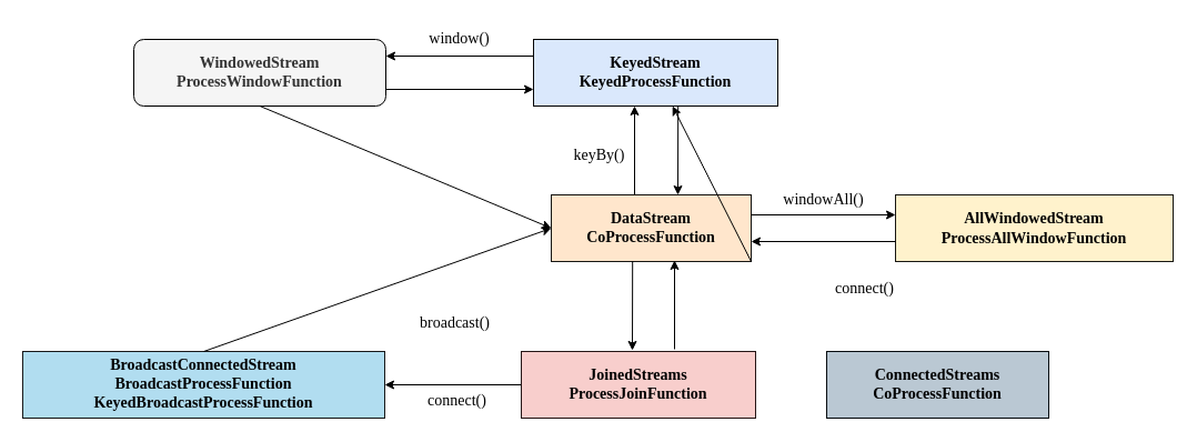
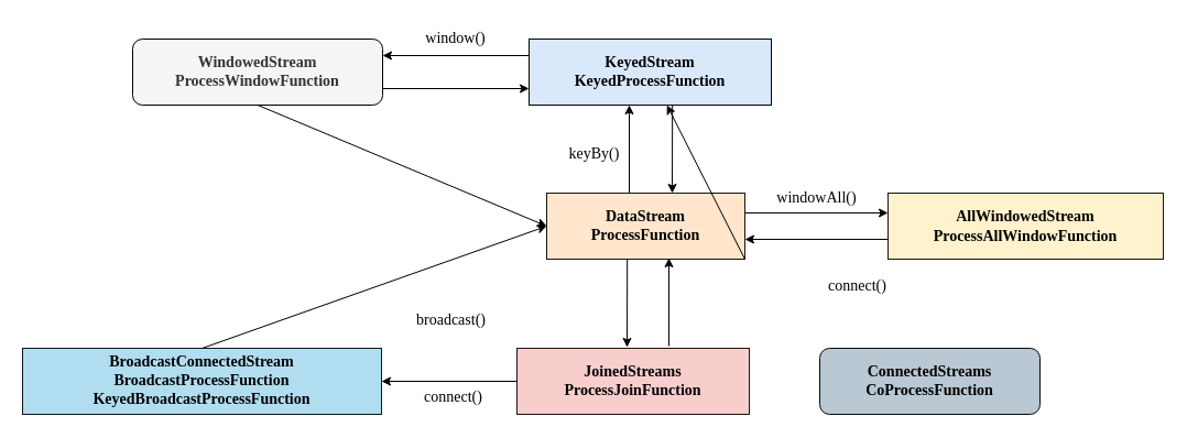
  <mxCell id="0" />
  <mxCell id="1" parent="0" />
- <mxCell id="2" value="&lt;b&gt;&lt;font style=&quot;font-size: 14px;&quot; face=&quot;Verdana&quot;&gt;DataStream&lt;br&gt;CoProcessFunction&lt;br&gt;&lt;/font&gt;&lt;/b&gt;" style="rounded=0;whiteSpace=wrap;html=1;fillColor=#ffe6cc;strokeColor=#161512;" vertex="1" parent="1"><mxGeometry x="496" y="175" width="180" height="60" as="geometry" /></mxCell>
+ <mxCell id="2" value="&lt;b&gt;&lt;font style=&quot;font-size: 14px;&quot; face=&quot;Verdana&quot;&gt;DataStream&lt;br&gt;ProcessFunction&lt;br&gt;&lt;/font&gt;&lt;/b&gt;" style="rounded=0;whiteSpace=wrap;html=1;fillColor=#ffe6cc;strokeColor=#161512;" vertex="1" parent="1"><mxGeometry x="496" y="175" width="180" height="60" as="geometry" /></mxCell>
  <mxCell id="3" style="edgeStyle=orthogonalEdgeStyle;rounded=0;orthogonalLoop=1;jettySize=auto;html=1;exitX=0;exitY=0.25;exitDx=0;exitDy=0;entryX=1;entryY=0.25;entryDx=0;entryDy=0;" edge="1" parent="1" source="4" target="13"><mxGeometry relative="1" as="geometry" /></mxCell>
  <mxCell id="4" value="&lt;b&gt;&lt;font style=&quot;font-size: 14px;&quot; face=&quot;Verdana&quot;&gt;KeyedStream&lt;br&gt;KeyedProcessFunction&lt;br&gt;&lt;/font&gt;&lt;/b&gt;" style="rounded=0;whiteSpace=wrap;html=1;fillColor=#dae8fc;strokeColor=#050505;" vertex="1" parent="1"><mxGeometry x="480" y="35" width="220" height="60" as="geometry" /></mxCell>
  <mxCell id="5" value="" style="endArrow=classic;html=1;rounded=0;exitX=0.25;exitY=0;exitDx=0;exitDy=0;entryX=0.25;entryY=1;entryDx=0;entryDy=0;" edge="1" parent="1"><mxGeometry width="50" height="50" relative="1" as="geometry"><mxPoint x="571" y="175" as="sourcePoint" /><mxPoint x="571" y="95" as="targetPoint" /></mxGeometry></mxCell>
  <mxCell id="6" value="&lt;font face=&quot;Verdana&quot; style=&quot;font-size: 14px;&quot;&gt;keyBy()&lt;/font&gt;" style="text;html=1;align=center;verticalAlign=middle;resizable=0;points=[];autosize=1;strokeColor=none;fillColor=none;" vertex="1" parent="1"><mxGeometry x="499" y="125" width="80" height="30" as="geometry" /></mxCell>
  <mxCell id="7" value="" style="endArrow=classic;html=1;rounded=0;exitX=0.56;exitY=1.06;exitDx=0;exitDy=0;exitPerimeter=0;" edge="1" parent="1"><mxGeometry width="50" height="50" relative="1" as="geometry"><mxPoint x="610.2" y="94.6" as="sourcePoint" /><mxPoint x="610" y="175" as="targetPoint" /></mxGeometry></mxCell>
  <mxCell id="8" value="&lt;b style=&quot;font-size: 14px;&quot;&gt;&lt;font style=&quot;font-size: 14px;&quot; face=&quot;Verdana&quot;&gt;AllWindowedStream&lt;br&gt;&lt;/font&gt;&lt;/b&gt;&lt;b style=&quot;font-size: 14px; font-family: Verdana; background-color: initial;&quot;&gt;ProcessAllWindowFunction&lt;/b&gt;&lt;b style=&quot;font-size: 14px;&quot;&gt;&lt;font style=&quot;font-size: 14px;&quot; face=&quot;Verdana&quot;&gt;&lt;br&gt;&lt;/font&gt;&lt;/b&gt;" style="rounded=0;whiteSpace=wrap;html=1;fillColor=#fff2cc;strokeColor=#171611;" vertex="1" parent="1"><mxGeometry x="806" y="175" width="250" height="60" as="geometry" /></mxCell>
  <mxCell id="9" value="" style="endArrow=classic;html=1;rounded=0;exitX=1;exitY=0.25;exitDx=0;exitDy=0;entryX=0;entryY=0.25;entryDx=0;entryDy=0;" edge="1" parent="1"><mxGeometry width="50" height="50" relative="1" as="geometry"><mxPoint x="676" y="193" as="sourcePoint" /><mxPoint x="806" y="193" as="targetPoint" /></mxGeometry></mxCell>
  <mxCell id="10" value="" style="endArrow=classic;html=1;rounded=0;exitX=0;exitY=0.75;exitDx=0;exitDy=0;entryX=1;entryY=0.75;entryDx=0;entryDy=0;" edge="1" parent="1"><mxGeometry width="50" height="50" relative="1" as="geometry"><mxPoint x="806" y="217" as="sourcePoint" /><mxPoint x="676" y="217" as="targetPoint" /></mxGeometry></mxCell>
  <mxCell id="11" value="&lt;font face=&quot;Verdana&quot; style=&quot;font-size: 14px;&quot;&gt;windowAll()&lt;/font&gt;" style="text;html=1;align=center;verticalAlign=middle;resizable=0;points=[];autosize=1;strokeColor=none;fillColor=none;" vertex="1" parent="1"><mxGeometry x="686" y="165" width="110" height="30" as="geometry" /></mxCell>
  <mxCell id="12" style="edgeStyle=orthogonalEdgeStyle;rounded=0;orthogonalLoop=1;jettySize=auto;html=1;exitX=1;exitY=0.75;exitDx=0;exitDy=0;entryX=0;entryY=0.75;entryDx=0;entryDy=0;" edge="1" parent="1" source="13" target="4"><mxGeometry relative="1" as="geometry" /></mxCell>
  <mxCell id="13" value="&lt;b&gt;&lt;font style=&quot;font-size: 14px;&quot; face=&quot;Verdana&quot;&gt;WindowedStream&lt;br&gt;ProcessWindowFunction&lt;br&gt;&lt;/font&gt;&lt;/b&gt;" style="whiteSpace=wrap;html=1;fillColor=#f5f5f5;strokeColor=#000000;fontColor=#333333;rounded=1;" vertex="1" parent="1"><mxGeometry x="120" y="35" width="227" height="60" as="geometry" /></mxCell>
  <mxCell id="14" value="&lt;font face=&quot;Verdana&quot; style=&quot;font-size: 14px;&quot;&gt;window()&lt;/font&gt;" style="text;html=1;align=center;verticalAlign=middle;resizable=0;points=[];autosize=1;strokeColor=none;fillColor=none;" vertex="1" parent="1"><mxGeometry x="368" y="20" width="90" height="30" as="geometry" /></mxCell>
  <mxCell id="15" style="edgeStyle=orthogonalEdgeStyle;rounded=0;orthogonalLoop=1;jettySize=auto;html=1;exitX=0;exitY=0.5;exitDx=0;exitDy=0;entryX=1;entryY=0.5;entryDx=0;entryDy=0;" edge="1" parent="1" source="16" target="19"><mxGeometry relative="1" as="geometry" /></mxCell>
  <mxCell id="16" value="&lt;b&gt;&lt;font style=&quot;font-size: 14px;&quot; face=&quot;Verdana&quot;&gt;JoinedStreams&lt;br&gt;ProcessJoinFunction&lt;br&gt;&lt;/font&gt;&lt;/b&gt;" style="rounded=0;whiteSpace=wrap;html=1;fillColor=#f8cecc;strokeColor=#241414;" vertex="1" parent="1"><mxGeometry x="469" y="316" width="211" height="60" as="geometry" /></mxCell>
  <mxCell id="17" value="" style="endArrow=classic;html=1;rounded=0;exitX=0.56;exitY=1.06;exitDx=0;exitDy=0;exitPerimeter=0;" edge="1" parent="1"><mxGeometry width="50" height="50" relative="1" as="geometry"><mxPoint x="569.2" y="234.6" as="sourcePoint" /><mxPoint x="569" y="315" as="targetPoint" /></mxGeometry></mxCell>
  <mxCell id="18" value="" style="endArrow=classic;html=1;rounded=0;exitX=0.25;exitY=0;exitDx=0;exitDy=0;entryX=0.25;entryY=1;entryDx=0;entryDy=0;" edge="1" parent="1"><mxGeometry width="50" height="50" relative="1" as="geometry"><mxPoint x="607" y="314" as="sourcePoint" /><mxPoint x="607" y="234" as="targetPoint" /></mxGeometry></mxCell>
  <mxCell id="19" value="&lt;b&gt;&lt;font style=&quot;font-size: 14px;&quot; face=&quot;Verdana&quot;&gt;BroadcastConnectedStream&lt;br&gt;BroadcastProcessFunction&lt;br&gt;Keyed&lt;/font&gt;&lt;/b&gt;&lt;b style=&quot;border-color: var(--border-color);&quot;&gt;&lt;font style=&quot;border-color: var(--border-color); font-size: 14px;&quot; face=&quot;Verdana&quot;&gt;BroadcastProcessFunction&lt;/font&gt;&lt;/b&gt;&lt;b&gt;&lt;font style=&quot;font-size: 14px;&quot; face=&quot;Verdana&quot;&gt;&lt;br&gt;&lt;/font&gt;&lt;/b&gt;" style="rounded=0;whiteSpace=wrap;html=1;fillColor=#b1ddf0;strokeColor=#161718;" vertex="1" parent="1"><mxGeometry x="20" y="316" width="326" height="60" as="geometry" /></mxCell>
  <mxCell id="20" value="&lt;font face=&quot;Verdana&quot; style=&quot;font-size: 14px;&quot;&gt;broadcast()&lt;/font&gt;" style="text;html=1;align=center;verticalAlign=middle;resizable=0;points=[];autosize=1;strokeColor=none;fillColor=none;" vertex="1" parent="1"><mxGeometry x="354" y="276" width="110" height="30" as="geometry" /></mxCell>
  <mxCell id="21" value="" style="endArrow=classic;html=1;rounded=0;exitX=0.5;exitY=1;exitDx=0;exitDy=0;entryX=0;entryY=0.5;entryDx=0;entryDy=0;" edge="1" parent="1" source="13" target="2"><mxGeometry width="50" height="50" relative="1" as="geometry"><mxPoint x="460" y="205" as="sourcePoint" /><mxPoint x="510" y="155" as="targetPoint" /></mxGeometry></mxCell>
  <mxCell id="22" value="" style="endArrow=classic;html=1;rounded=0;exitX=0.5;exitY=0;exitDx=0;exitDy=0;entryX=0;entryY=0.5;entryDx=0;entryDy=0;" edge="1" parent="1" source="19" target="2"><mxGeometry width="50" height="50" relative="1" as="geometry"><mxPoint x="460" y="205" as="sourcePoint" /><mxPoint x="510" y="155" as="targetPoint" /></mxGeometry></mxCell>
- <mxCell id="23" value="&lt;b&gt;&lt;font style=&quot;font-size: 14px;&quot; face=&quot;Verdana&quot;&gt;ConnectedStreams&lt;br&gt;CoProcessFunction&lt;br&gt;&lt;/font&gt;&lt;/b&gt;" style="rounded=0;whiteSpace=wrap;html=1;fillColor=#bac8d3;strokeColor=#060b0f;" vertex="1" parent="1"><mxGeometry x="744" y="316" width="200" height="60" as="geometry" /></mxCell>
+ <mxCell id="23" value="&lt;b&gt;&lt;font style=&quot;font-size: 14px;&quot; face=&quot;Verdana&quot;&gt;ConnectedStreams&lt;br&gt;CoProcessFunction&lt;br&gt;&lt;/font&gt;&lt;/b&gt;" style="whiteSpace=wrap;html=1;fillColor=#bac8d3;strokeColor=#060b0f;rounded=1;" vertex="1" parent="1"><mxGeometry x="744" y="316" width="200" height="60" as="geometry" /></mxCell>
  <mxCell id="24" value="" style="endArrow=classic;html=1;rounded=0;exitX=1;exitY=1;exitDx=0;exitDy=0;" edge="1" parent="1" source="2" target="4"><mxGeometry width="50" height="50" relative="1" as="geometry"><mxPoint x="630" y="225" as="sourcePoint" /><mxPoint x="680" y="175" as="targetPoint" /></mxGeometry></mxCell>
  <mxCell id="25" value="&lt;font face=&quot;Verdana&quot; style=&quot;font-size: 14px;&quot;&gt;connect()&lt;/font&gt;" style="text;html=1;align=center;verticalAlign=middle;resizable=0;points=[];autosize=1;strokeColor=none;fillColor=none;" vertex="1" parent="1"><mxGeometry x="733" y="245" width="90" height="30" as="geometry" /></mxCell>
  <mxCell id="26" value="&lt;font face=&quot;Verdana&quot; style=&quot;font-size: 14px;&quot;&gt;connect()&lt;/font&gt;" style="text;html=1;align=center;verticalAlign=middle;resizable=0;points=[];autosize=1;strokeColor=none;fillColor=none;" vertex="1" parent="1"><mxGeometry x="366" y="346" width="90" height="30" as="geometry" /></mxCell>
